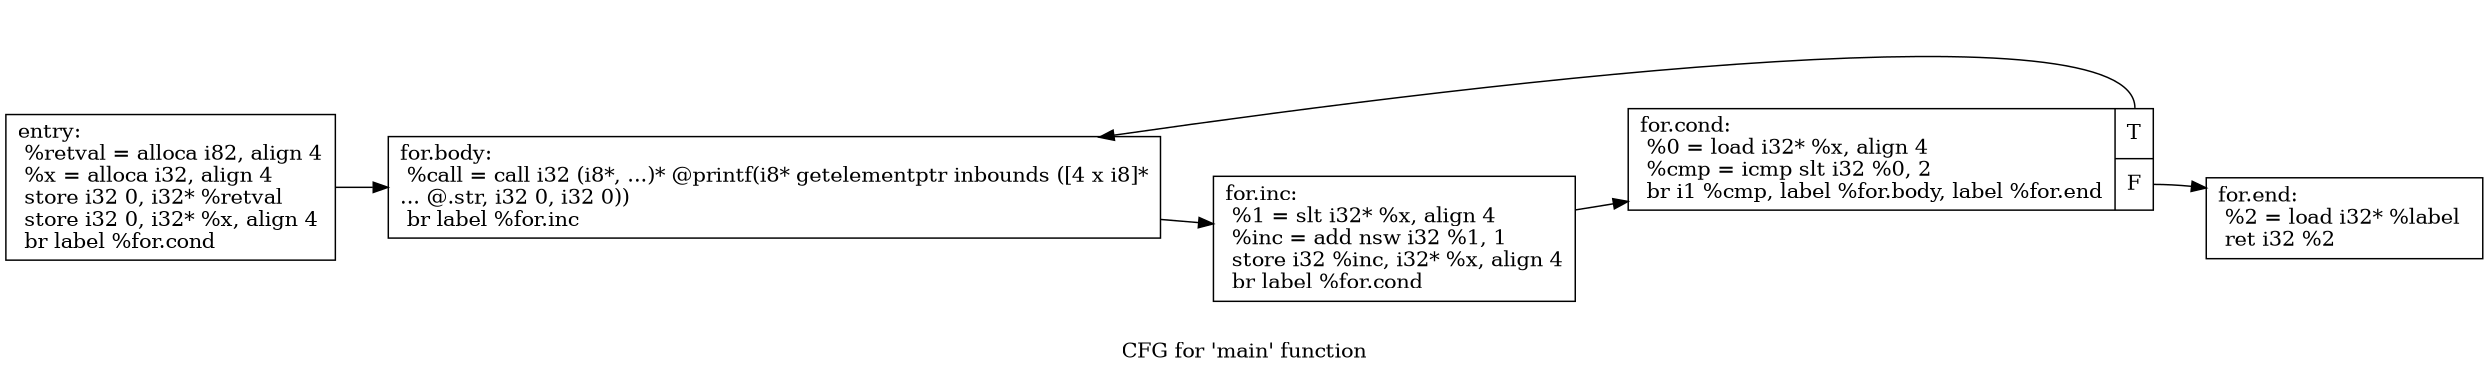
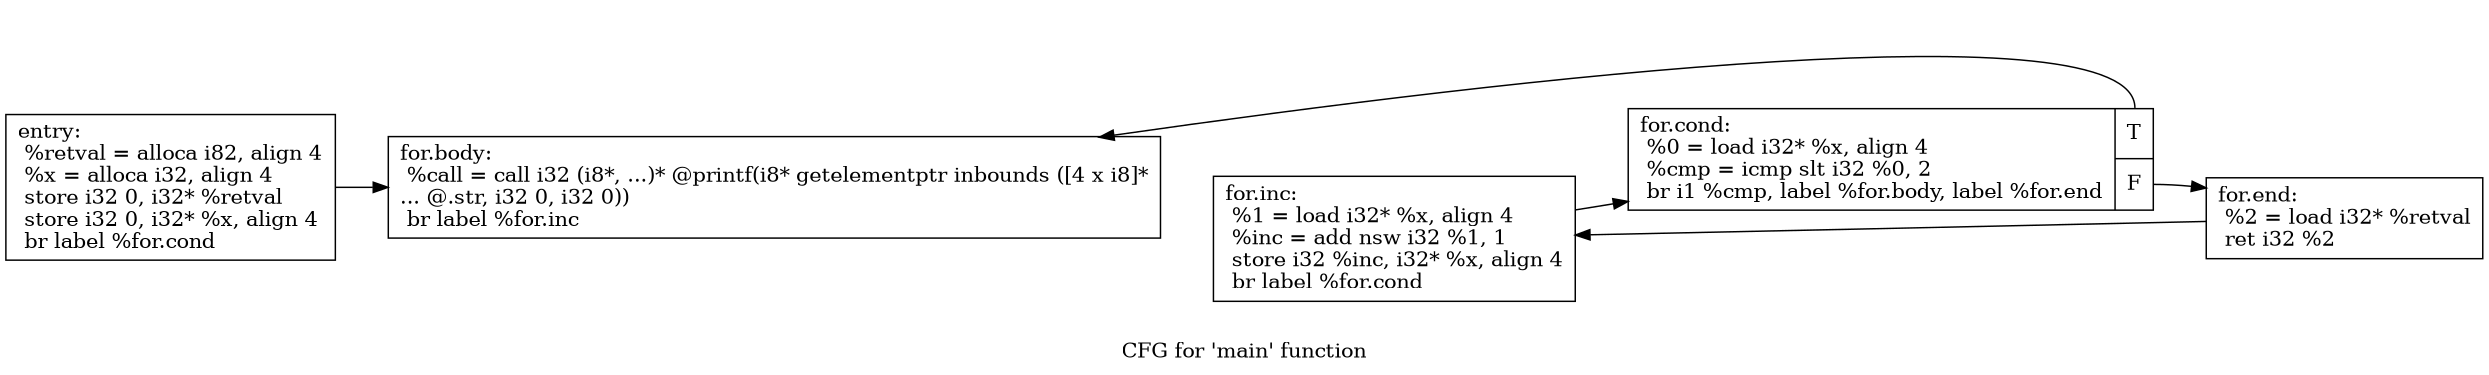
  digraph {
    label="CFG for 'main' function"
    rankdir=LR
    node [shape=record]
    n1 [label="{entry:\l  %retval = alloca i82, align 4\l  %x = alloca i32, align 4\l  store i32 0, i32* %retval\l  store i32 0, i32* %x, align 4\l  br label %for.cond\l}"]
    n2 [label="{for.body:                                         \l  %call = call i32 (i8*, ...)* @printf(i8* getelementptr inbounds ([4 x i8]*\l... @.str, i32 0, i32 0))\l  br label %for.inc\l}"]
    n3 [label="{for.cond:                                         \l  %0 = load i32* %x, align 4\l  %cmp = icmp slt i32 %0, 2\l  br i1 %cmp, label %for.body, label %for.end\l|{<s0>T|<s1>F}}"]
-   n4 [label="{for.end:                                          \l  %2 = load i32* %label\l  ret i32 %2\l}"]
-   n5 [label="{for.inc:                                          \l  %1 = slt i32* %x, align 4\l  %inc = add nsw i32 %1, 1\l  store i32 %inc, i32* %x, align 4\l  br label %for.cond\l}"]
+   n4 [label="{for.end:                                          \l  %2 = load i32* %retval\l  ret i32 %2\l}"]
+   n5 [label="{for.inc:                                          \l  %1 = load i32* %x, align 4\l  %inc = add nsw i32 %1, 1\l  store i32 %inc, i32* %x, align 4\l  br label %for.cond\l}"]
    n1 -> n2
-   n2 -> n5
+   n4 -> n5
    n3 -> n2 [tailport=s0]
    n3 -> n4 [tailport=s1]
    n5 -> n3
  }
